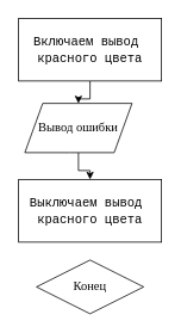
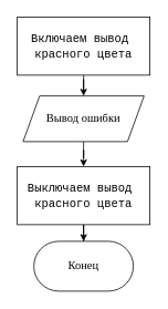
  <mxCell id="0" />
  <mxCell id="1" parent="0" />
  <mxCell id="2" value="" style="edgeStyle=orthogonalEdgeStyle;rounded=0;orthogonalLoop=1;jettySize=auto;html=1;" edge="1" parent="1" source="3" target="8"><mxGeometry relative="1" as="geometry" /></mxCell>
  <mxCell id="3" value="&lt;div style=&quot;font-family: Consolas, &amp;quot;Courier New&amp;quot;, monospace; line-height: 19px; white-space: pre;&quot;&gt;&lt;div style=&quot;&quot;&gt;&lt;div style=&quot;line-height: 19px;&quot;&gt;&lt;div style=&quot;&quot;&gt;Включаем вывод &lt;/div&gt;&lt;div style=&quot;&quot;&gt;красного цвета&lt;/div&gt;&lt;/div&gt;&lt;/div&gt;&lt;/div&gt;" style="whiteSpace=wrap;html=1;fontSize=14;fontFamily=Consolas;rounded=1;arcSize=0;" vertex="1" parent="1"><mxGeometry x="20" y="20" width="160" height="70" as="geometry" /></mxCell>
- <mxCell id="5" value="Конец" style="rhombus;whiteSpace=wrap;html=1;fontSize=14;fontFamily=Consolas;arcSize=50;" vertex="1" parent="1"><mxGeometry x="40.005" y="290" width="120" height="60" as="geometry" /></mxCell>
+ <mxCell id="4" value="" style="edgeStyle=orthogonalEdgeStyle;rounded=0;orthogonalLoop=1;jettySize=auto;html=1;exitX=0.5;exitY=1;exitDx=0;exitDy=0;" edge="1" parent="1" source="6" target="5"><mxGeometry relative="1" as="geometry"><mxPoint x="120" y="250" as="sourcePoint" /></mxGeometry></mxCell>
+ <mxCell id="5" value="Конец" style="whiteSpace=wrap;html=1;fontSize=14;fontFamily=Consolas;rounded=1;arcSize=50;" vertex="1" parent="1"><mxGeometry x="40.005" y="290" width="120" height="60" as="geometry" /></mxCell>
  <mxCell id="6" value="&lt;div style=&quot;font-family: Consolas, &amp;quot;Courier New&amp;quot;, monospace; line-height: 19px; white-space: pre;&quot;&gt;&lt;div style=&quot;&quot;&gt;&lt;div style=&quot;line-height: 19px;&quot;&gt;&lt;div style=&quot;&quot;&gt;Выключаем вывод &lt;/div&gt;&lt;div style=&quot;&quot;&gt;красного цвета&lt;/div&gt;&lt;/div&gt;&lt;/div&gt;&lt;/div&gt;" style="whiteSpace=wrap;html=1;fontSize=14;fontFamily=Consolas;rounded=1;arcSize=0;" vertex="1" parent="1"><mxGeometry x="20" y="200" width="160" height="70" as="geometry" /></mxCell>
  <mxCell id="7" style="edgeStyle=orthogonalEdgeStyle;rounded=0;orthogonalLoop=1;jettySize=auto;html=1;entryX=0.5;entryY=0;entryDx=0;entryDy=0;" edge="1" parent="1" source="8" target="6"><mxGeometry relative="1" as="geometry" /></mxCell>
- <mxCell id="8" value="Вывод ошибки" style="shape=parallelogram;perimeter=parallelogramPerimeter;whiteSpace=wrap;html=1;fixedSize=1;fontSize=14;fontFamily=Consolas;rounded=1;arcSize=0;" vertex="1" parent="1"><mxGeometry x="27" y="115" width="120" height="55" as="geometry" /></mxCell>
+ <mxCell id="8" value="Вывод ошибки" style="shape=parallelogram;perimeter=parallelogramPerimeter;whiteSpace=wrap;html=1;fixedSize=1;fontSize=14;fontFamily=Consolas;rounded=1;arcSize=0;" vertex="1" parent="1"><mxGeometry x="27" y="115" width="146" height="55" as="geometry" /></mxCell>
